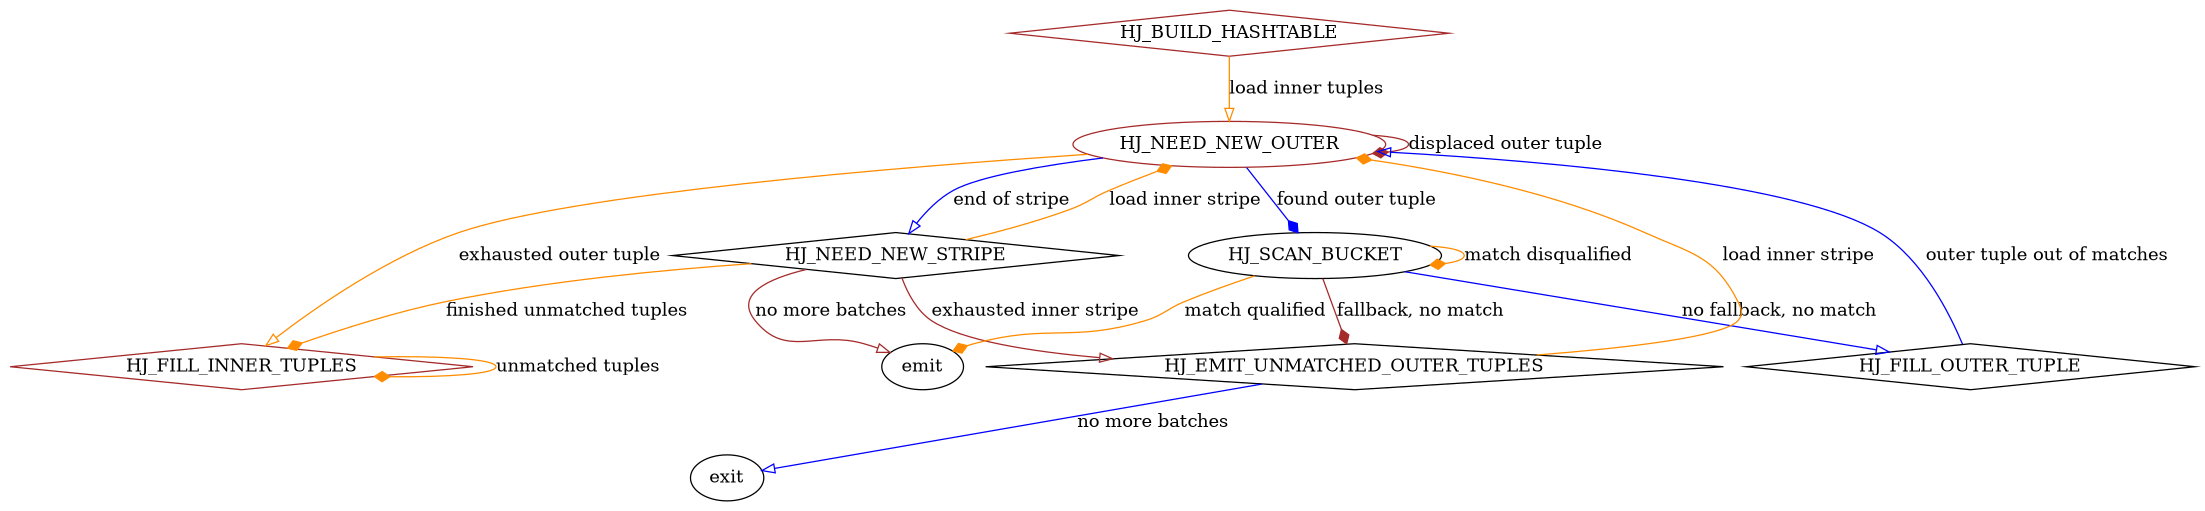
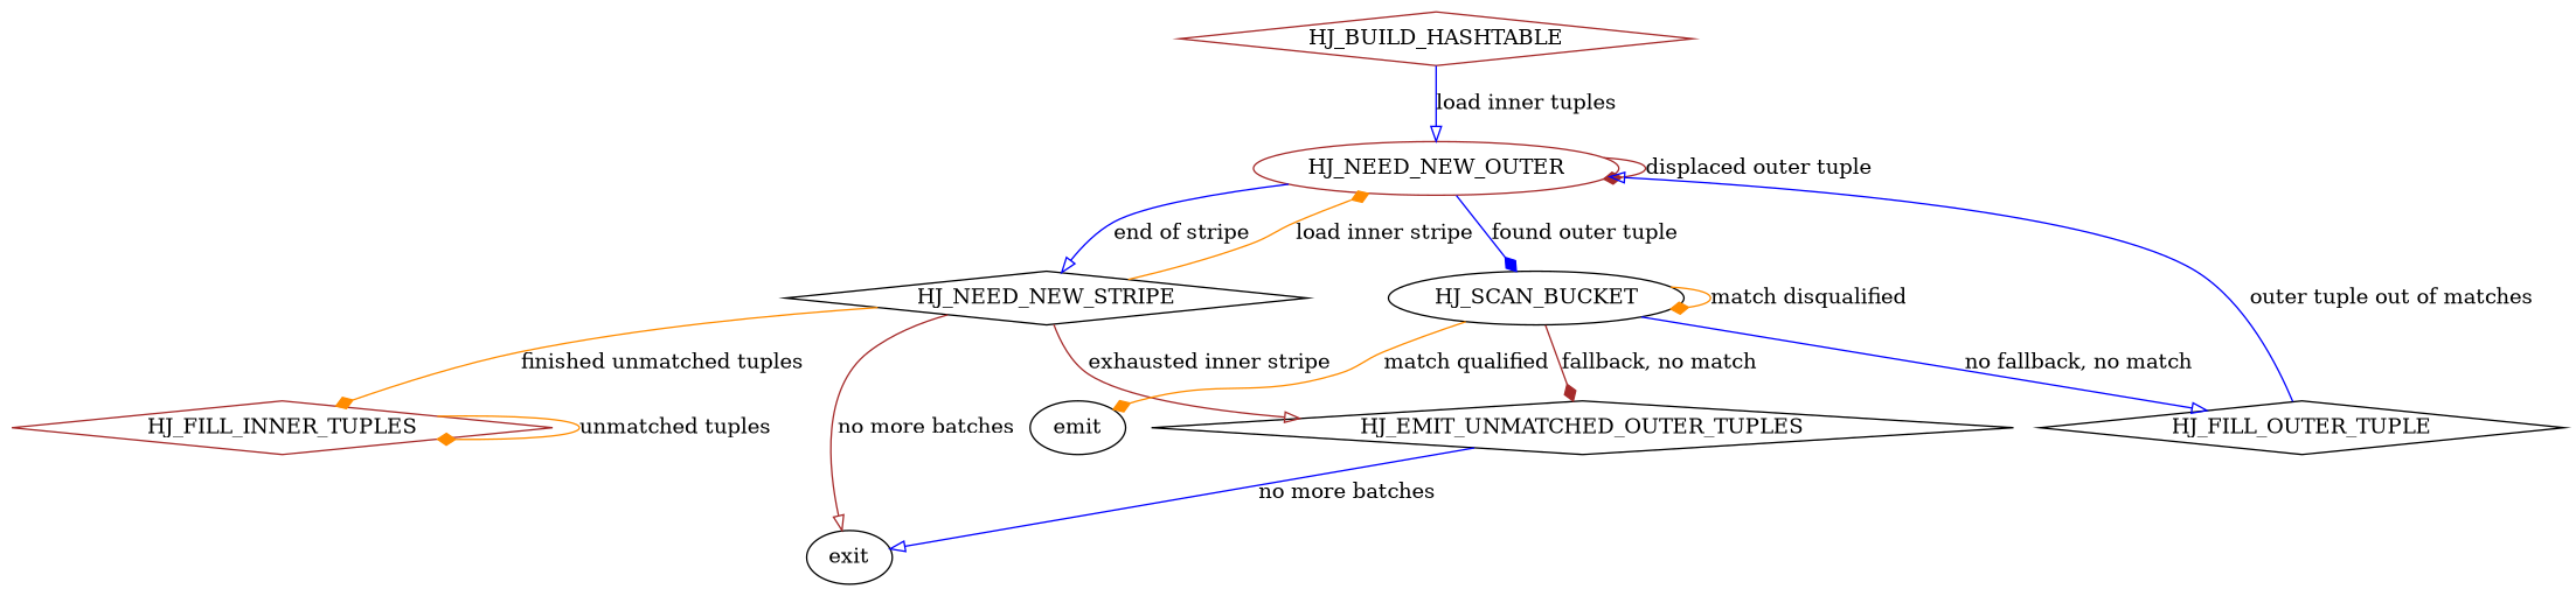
  digraph {
    node [color=black shape=diamond]
    edge [arrowhead=diamond color=darkorange]
    HJ_BUILD_HASHTABLE [color=brown]
    HJ_NEED_NEW_OUTER [color=brown shape=ellipse]
    HJ_FILL_INNER_TUPLES [color=brown]
    HJ_NEED_NEW_STRIPE
    HJ_SCAN_BUCKET [shape=ellipse]
    HJ_EMIT_UNMATCHED_OUTER_TUPLES
    exit [shape=ellipse]
    HJ_FILL_OUTER_TUPLE
    emit [shape=ellipse]
-   HJ_BUILD_HASHTABLE -> HJ_NEED_NEW_OUTER [arrowhead=onormal label="load inner tuples"]
+   HJ_BUILD_HASHTABLE -> HJ_NEED_NEW_OUTER [arrowhead=onormal color=blue label="load inner tuples"]
    HJ_NEED_NEW_OUTER -> HJ_NEED_NEW_OUTER [color=brown label="displaced outer tuple"]
-   HJ_NEED_NEW_OUTER -> HJ_FILL_INNER_TUPLES [arrowhead=onormal label="exhausted outer tuple"]
    HJ_NEED_NEW_OUTER -> HJ_NEED_NEW_STRIPE [arrowhead=onormal color=blue label="end of stripe"]
    HJ_NEED_NEW_OUTER -> HJ_SCAN_BUCKET [color=blue label="found outer tuple"]
    HJ_FILL_INNER_TUPLES -> HJ_FILL_INNER_TUPLES [label="unmatched tuples"]
    HJ_NEED_NEW_STRIPE -> HJ_NEED_NEW_OUTER [label="load inner stripe"]
    HJ_NEED_NEW_STRIPE -> HJ_FILL_INNER_TUPLES [label="finished unmatched tuples"]
    HJ_NEED_NEW_STRIPE -> HJ_EMIT_UNMATCHED_OUTER_TUPLES [arrowhead=onormal color=brown label="exhausted inner stripe"]
-   HJ_NEED_NEW_STRIPE -> emit [arrowhead=onormal color=brown label="no more batches"]
+   HJ_NEED_NEW_STRIPE -> exit [arrowhead=onormal color=brown label="no more batches"]
    HJ_SCAN_BUCKET -> HJ_SCAN_BUCKET [label="match disqualified"]
    HJ_SCAN_BUCKET -> HJ_EMIT_UNMATCHED_OUTER_TUPLES [color=brown label="fallback, no match"]
    HJ_SCAN_BUCKET -> HJ_FILL_OUTER_TUPLE [arrowhead=onormal color=blue label="no fallback, no match"]
    HJ_SCAN_BUCKET -> emit [label="match qualified"]
-   HJ_EMIT_UNMATCHED_OUTER_TUPLES -> HJ_NEED_NEW_OUTER [label="load inner stripe"]
    HJ_EMIT_UNMATCHED_OUTER_TUPLES -> exit [arrowhead=onormal color=blue label="no more batches"]
    HJ_FILL_OUTER_TUPLE -> HJ_NEED_NEW_OUTER [arrowhead=onormal color=blue label="outer tuple out of matches"]
  }
